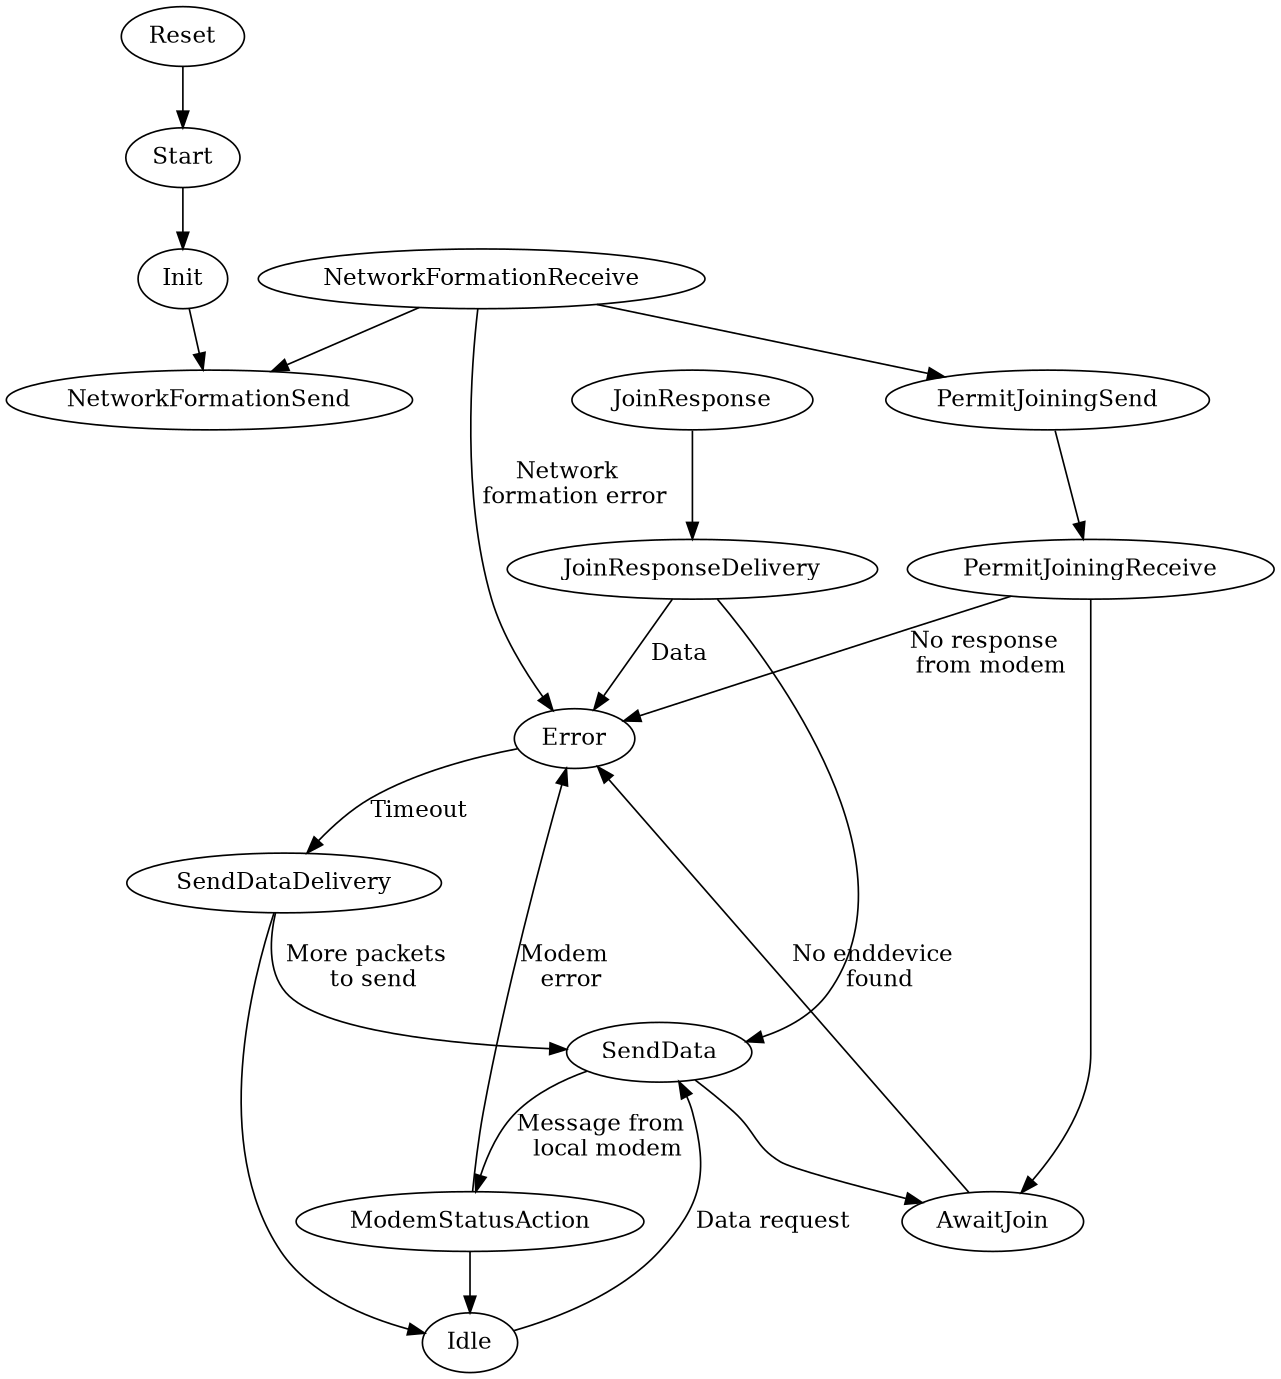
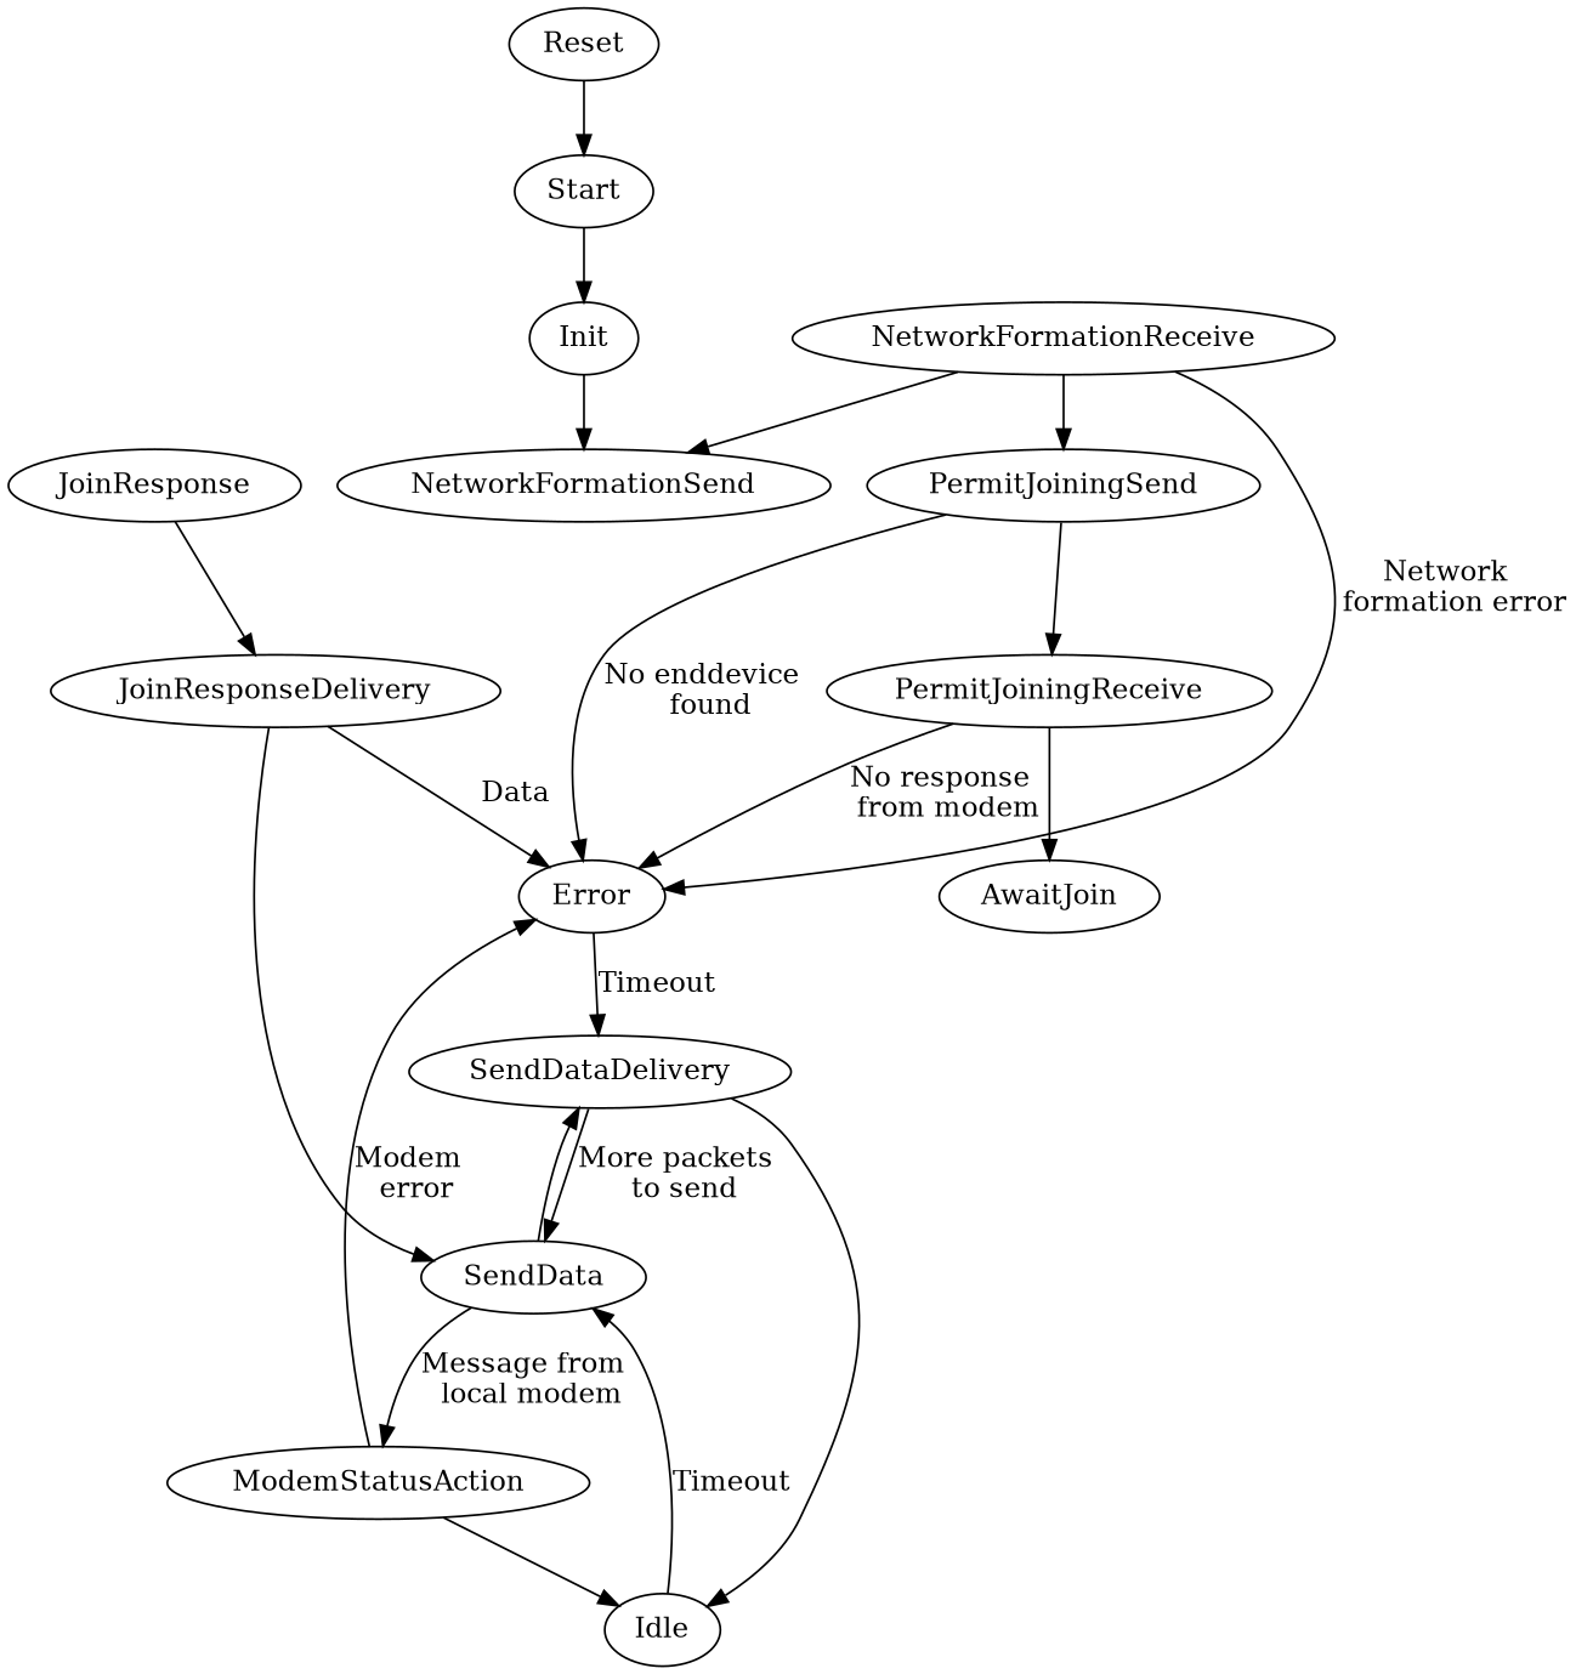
  digraph {
    Reset
    Start
    Init
    NetworkFormationSend
    NetworkFormationReceive
    PermitJoiningSend
    Error
    PermitJoiningReceive
    SendDataDelivery
    AwaitJoin
    JoinResponse
    JoinResponseDelivery
    SendData
    Idle
    ModemStatusAction
    Reset -> Start
    Start -> Init
    Init -> NetworkFormationSend
    NetworkFormationReceive -> NetworkFormationSend
    NetworkFormationReceive -> PermitJoiningSend
    NetworkFormationReceive -> Error [label="Network \n formation error"]
    PermitJoiningSend -> PermitJoiningReceive
    Error -> SendDataDelivery [label=Timeout]
    PermitJoiningReceive -> Error [label="No response \n from modem"]
    PermitJoiningReceive -> AwaitJoin
    SendDataDelivery -> SendData [label="More packets \n to send"]
    SendDataDelivery -> Idle
-   AwaitJoin -> Error [label="No enddevice \n found"]
+   PermitJoiningSend -> Error [label="No enddevice \n found"]
    JoinResponse -> JoinResponseDelivery
    JoinResponseDelivery -> Error [label=Data]
    JoinResponseDelivery -> SendData
-   SendData -> AwaitJoin
+   SendData -> SendDataDelivery
    SendData -> ModemStatusAction [label="Message from \n local modem"]
-   Idle -> SendData [label="Data request"]
+   Idle -> SendData [label=Timeout]
    ModemStatusAction -> Error [label="Modem \n error"]
    ModemStatusAction -> Idle
  }
